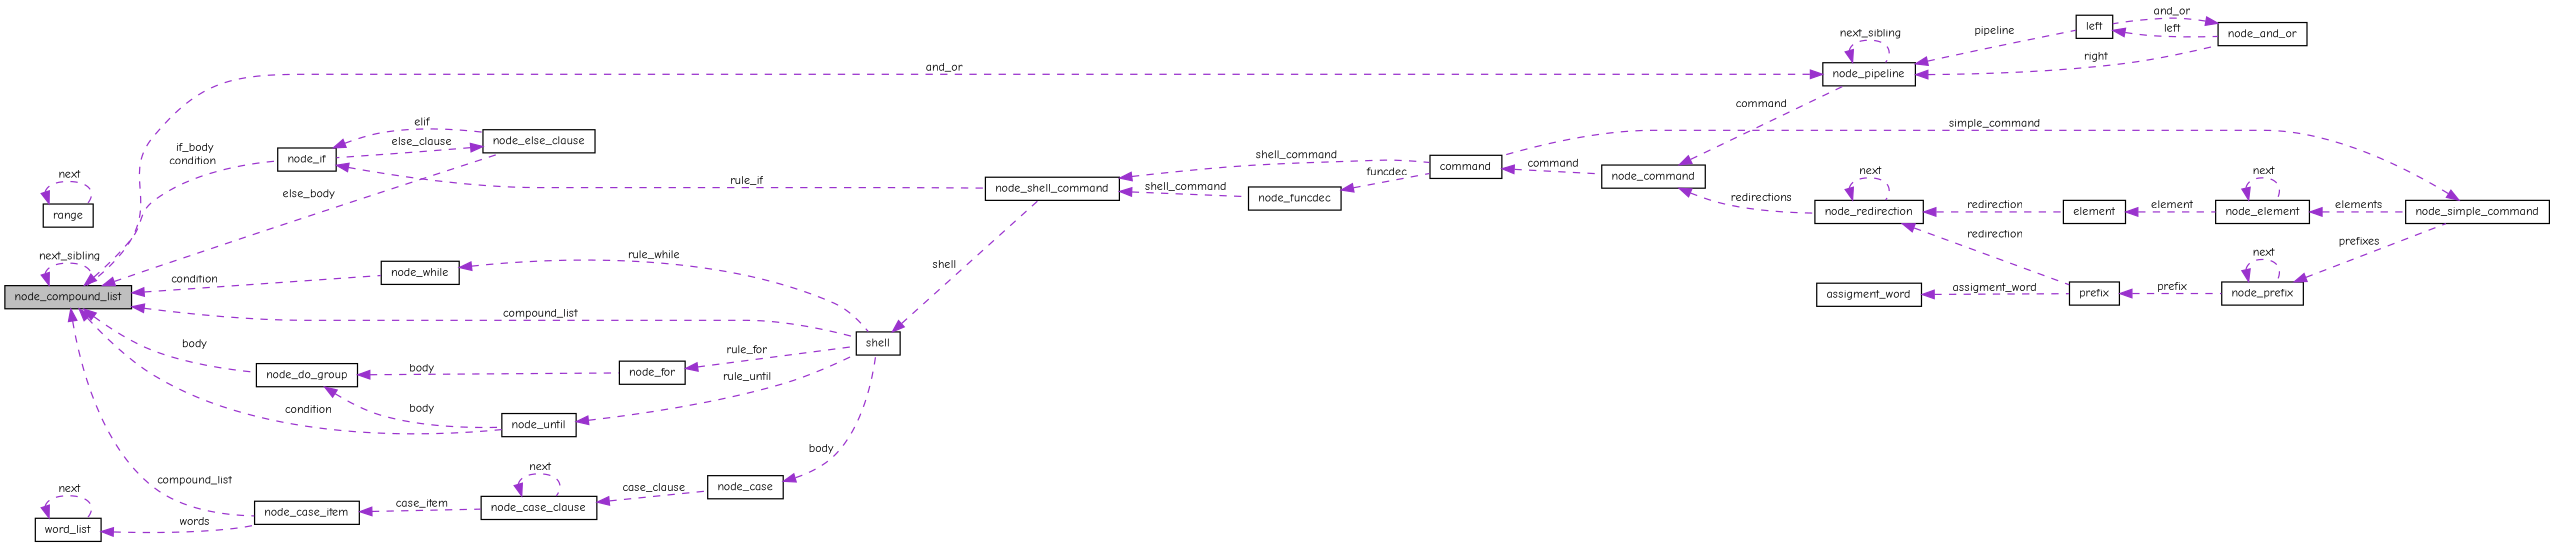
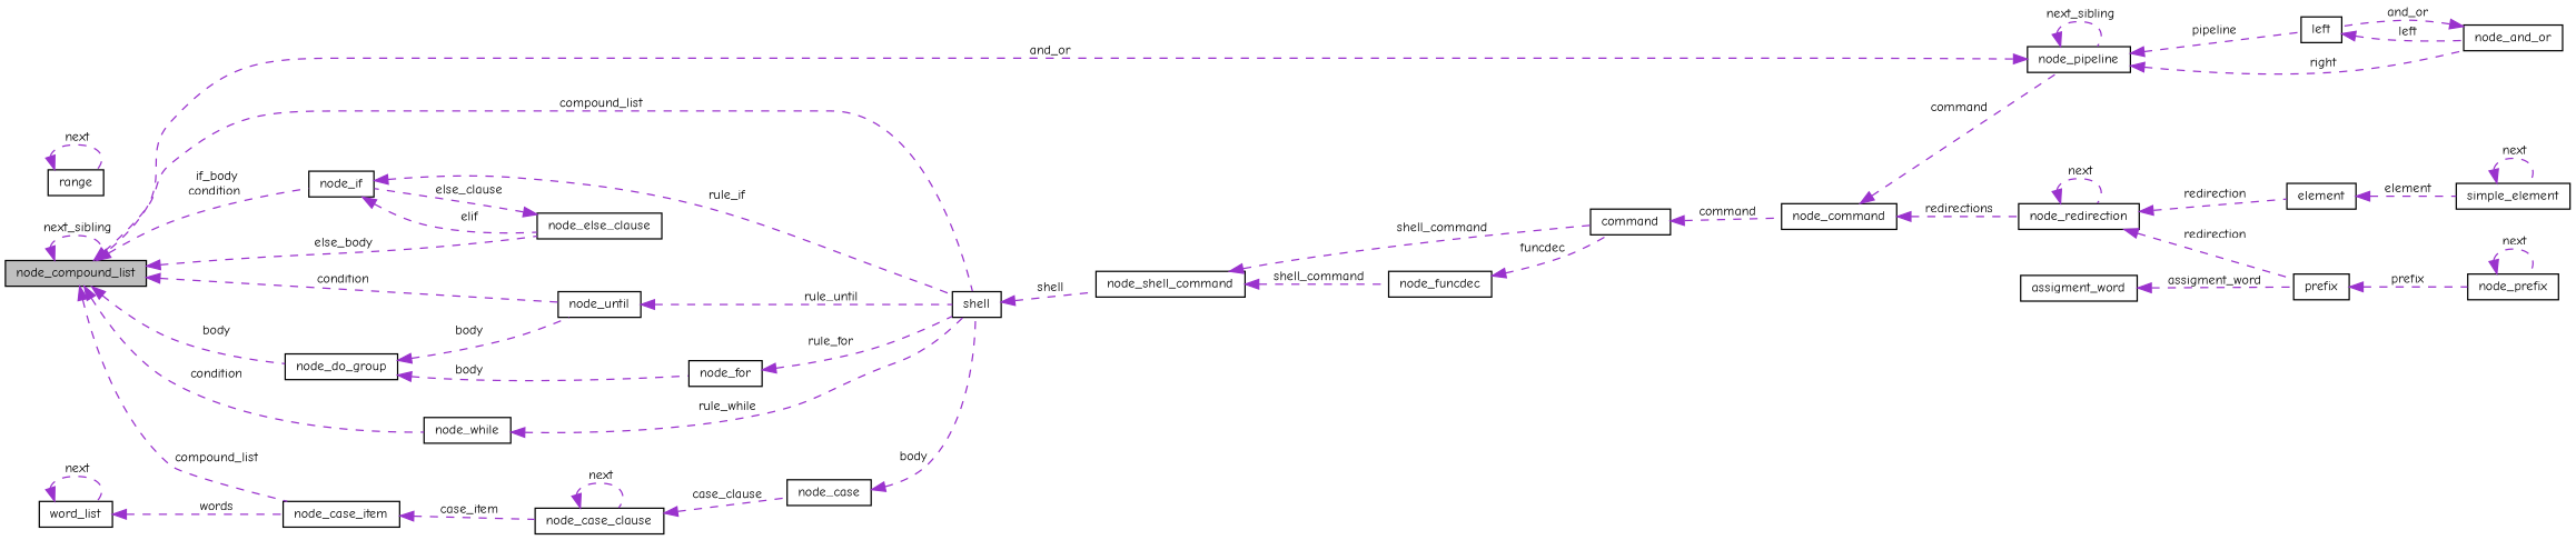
  digraph {
    fontname="Comic Neue"
    rankdir=LR
    node [color=black fillcolor=white fontname="Comic Neue" fontsize=10 shape=record style=filled]
    edge [color=darkorchid3 dir=back fontname="Comic Neue" fontsize=10 labelfontname=Helvetica labelfontsize=10 style=dashed]
    n1 [fillcolor=grey75 fontcolor=black height=0.2 label=node_compound_list width=0.4]
    n2 [height=0.2 label=shell width=0.4]
    n3 [height=0.2 label=node_if width=0.4]
    n4 [height=0.2 label=node_else_clause width=0.4]
    n5 [height=0.2 label=node_until width=0.4]
    n6 [height=0.2 label=node_do_group width=0.4]
    n7 [height=0.2 label=node_while width=0.4]
    n8 [height=0.2 label=node_case_item width=0.4]
    n9 [height=0.2 label=node_shell_command width=0.4]
    n10 [height=0.2 label=node_for width=0.4]
    n11 [height=0.2 label=node_case_clause width=0.4]
    n12 [height=0.2 label=node_and_or width=0.4]
    n13 [height=0.2 label=left width=0.4]
    n14 [height=0.2 label=node_pipeline width=0.4]
    n15 [height=0.2 label=node_command width=0.4]
    n16 [height=0.2 label=node_redirection width=0.4]
    n17 [height=0.2 label=element width=0.4]
    n18 [height=0.2 label=prefix width=0.4]
-   n19 [height=0.2 label=node_element width=0.4]
+   n19 [height=0.2 label=simple_element width=0.4]
    n20 [height=0.2 label=node_prefix width=0.4]
    n21 [height=0.2 label=command width=0.4]
    n22 [height=0.2 label=node_funcdec width=0.4]
    n23 [height=0.2 label=range width=0.4]
    n24 [height=0.2 label=node_case width=0.4]
    n25 [height=0.2 label=word_list width=0.4]
-   n26 [height=0.2 label=node_simple_command width=0.4]
    n27 [height=0.2 label=assigment_word width=0.4]
    n1 -> n1 [label=" next_sibling"]
    n1 -> n2 [label=" compound_list"]
    n1 -> n3 [label=" if_body\ncondition"]
    n1 -> n4 [label=" else_body"]
    n1 -> n5 [label=" condition"]
    n1 -> n6 [label=" body"]
    n1 -> n7 [label=" condition"]
    n1 -> n8 [label=" compound_list"]
    n2 -> n9 [label=" shell"]
-   n3 -> n9 [label=" rule_if"]
+   n3 -> n2 [label=" rule_if"]
    n3 -> n4 [label=" elif"]
    n4 -> n3 [label=" else_clause"]
    n5 -> n2 [label=" rule_until"]
    n6 -> n5 [label=" body"]
    n6 -> n10 [label=" body"]
    n7 -> n2 [label=" rule_while"]
    n8 -> n11 [label=" case_item"]
    n9 -> n21 [label=" shell_command"]
    n9 -> n22 [label=" shell_command"]
    n10 -> n2 [label=" rule_for"]
    n11 -> n11 [label=" next"]
    n11 -> n24 [label=" case_clause"]
    n12 -> n13 [label=" and_or"]
    n13 -> n12 [label=" left"]
    n14 -> n1 [label=" and_or"]
    n14 -> n12 [label=" right"]
    n14 -> n13 [label=" pipeline"]
    n14 -> n14 [label=" next_sibling"]
    n15 -> n14 [label=" command"]
    n15 -> n16 [label=" redirections"]
    n16 -> n16 [label=" next"]
    n16 -> n17 [label=" redirection"]
    n16 -> n18 [label=" redirection"]
    n17 -> n19 [label=" element"]
    n18 -> n20 [label=" prefix"]
    n19 -> n19 [label=" next"]
-   n19 -> n26 [label=" elements"]
    n20 -> n20 [label=" next"]
-   n20 -> n26 [label=" prefixes"]
    n21 -> n15 [label=" command"]
    n22 -> n21 [label=" funcdec"]
    n23 -> n23 [label=" next"]
    n24 -> n2 [label=" body"]
    n25 -> n8 [label=" words"]
    n25 -> n25 [label=" next"]
-   n26 -> n21 [label=" simple_command"]
    n27 -> n18 [label=" assigment_word"]
  }
